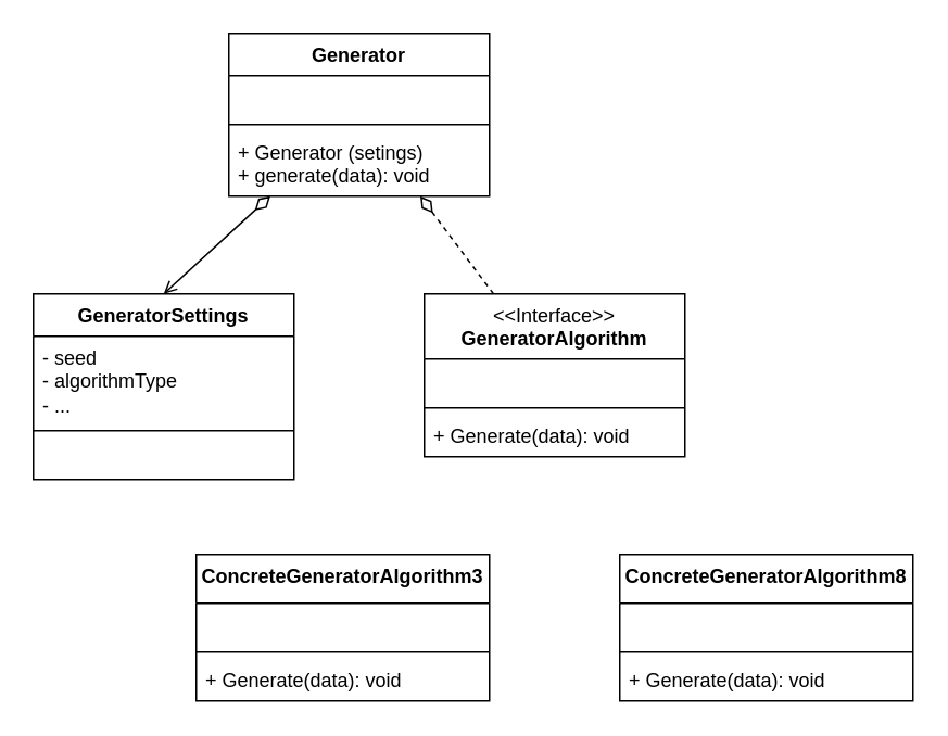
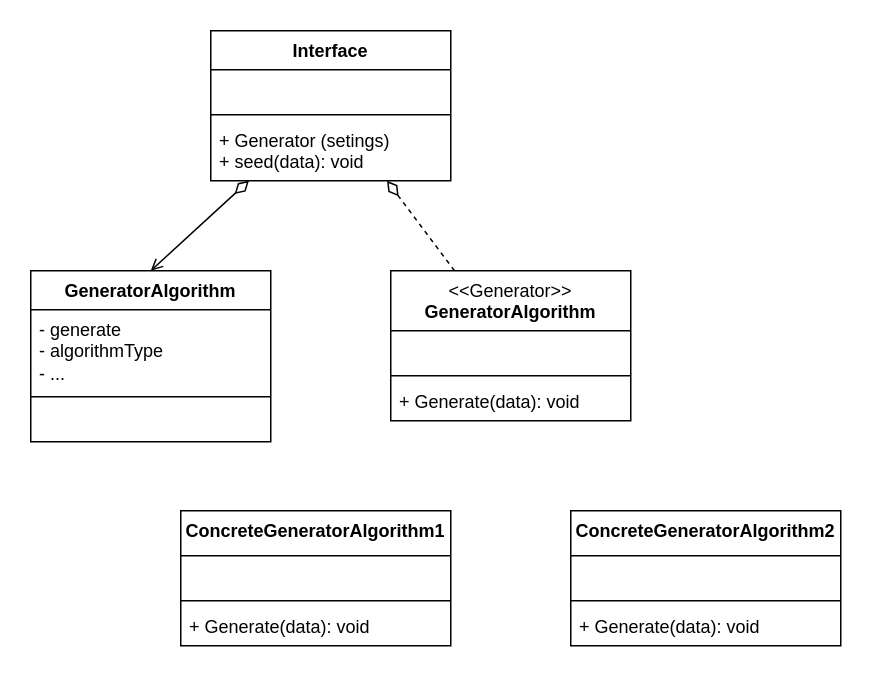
  <mxCell id="0" />
  <mxCell id="1" parent="0" />
  <mxCell id="2" style="rounded=0;orthogonalLoop=1;jettySize=auto;html=1;entryX=0.5;entryY=0;entryDx=0;entryDy=0;startArrow=diamondThin;startFill=0;endArrow=open;endFill=0;startSize=10;" edge="1" parent="1" source="4" target="12"><mxGeometry relative="1" as="geometry" /></mxCell>
  <mxCell id="3" style="rounded=0;orthogonalLoop=1;jettySize=auto;html=1;startArrow=diamondThin;startFill=0;endArrow=none;endFill=0;startSize=10;dashed=1;" edge="1" parent="1" source="4" target="8"><mxGeometry relative="1" as="geometry" /></mxCell>
- <mxCell id="4" value="Generator" style="swimlane;fontStyle=1;align=center;verticalAlign=top;childLayout=stackLayout;horizontal=1;startSize=26;horizontalStack=0;resizeParent=1;resizeParentMax=0;resizeLast=0;collapsible=1;marginBottom=0;whiteSpace=wrap;html=1;" vertex="1" parent="1"><mxGeometry x="140" y="20" width="160" height="100" as="geometry" /></mxCell>
+ <mxCell id="4" value="Interface" style="swimlane;fontStyle=1;align=center;verticalAlign=top;childLayout=stackLayout;horizontal=1;startSize=26;horizontalStack=0;resizeParent=1;resizeParentMax=0;resizeLast=0;collapsible=1;marginBottom=0;whiteSpace=wrap;html=1;" vertex="1" parent="1"><mxGeometry x="140" y="20" width="160" height="100" as="geometry" /></mxCell>
  <mxCell id="5" value="&amp;nbsp;" style="text;strokeColor=none;fillColor=none;align=left;verticalAlign=top;spacingLeft=4;spacingRight=4;overflow=hidden;rotatable=0;points=[[0,0.5],[1,0.5]];portConstraint=eastwest;whiteSpace=wrap;html=1;" vertex="1" parent="4"><mxGeometry y="26" width="160" height="26" as="geometry" /></mxCell>
  <mxCell id="6" value="" style="line;strokeWidth=1;fillColor=none;align=left;verticalAlign=middle;spacingTop=-1;spacingLeft=3;spacingRight=3;rotatable=0;labelPosition=right;points=[];portConstraint=eastwest;strokeColor=inherit;" vertex="1" parent="4"><mxGeometry y="52" width="160" height="8" as="geometry" /></mxCell>
- <mxCell id="7" value="&lt;div&gt;+ Generator (setings)&lt;/div&gt;+ generate(data): void" style="text;strokeColor=none;fillColor=none;align=left;verticalAlign=top;spacingLeft=4;spacingRight=4;overflow=hidden;rotatable=0;points=[[0,0.5],[1,0.5]];portConstraint=eastwest;whiteSpace=wrap;html=1;" vertex="1" parent="4"><mxGeometry y="60" width="160" height="40" as="geometry" /></mxCell>
- <mxCell id="8" value="&lt;div&gt;&lt;span style=&quot;font-weight: normal;&quot;&gt;&amp;lt;&amp;lt;Interface&amp;gt;&amp;gt;&lt;/span&gt;&lt;/div&gt;GeneratorAlgorithm" style="swimlane;fontStyle=1;align=center;verticalAlign=top;childLayout=stackLayout;horizontal=1;startSize=40;horizontalStack=0;resizeParent=1;resizeParentMax=0;resizeLast=0;collapsible=1;marginBottom=0;whiteSpace=wrap;html=1;" vertex="1" parent="1"><mxGeometry x="260" y="180" width="160" height="100" as="geometry" /></mxCell>
+ <mxCell id="7" value="&lt;div&gt;+ Generator (setings)&lt;/div&gt;+ seed(data): void" style="text;strokeColor=none;fillColor=none;align=left;verticalAlign=top;spacingLeft=4;spacingRight=4;overflow=hidden;rotatable=0;points=[[0,0.5],[1,0.5]];portConstraint=eastwest;whiteSpace=wrap;html=1;" vertex="1" parent="4"><mxGeometry y="60" width="160" height="40" as="geometry" /></mxCell>
+ <mxCell id="8" value="&lt;div&gt;&lt;span style=&quot;font-weight: normal;&quot;&gt;&amp;lt;&amp;lt;Generator&amp;gt;&amp;gt;&lt;/span&gt;&lt;/div&gt;GeneratorAlgorithm" style="swimlane;fontStyle=1;align=center;verticalAlign=top;childLayout=stackLayout;horizontal=1;startSize=40;horizontalStack=0;resizeParent=1;resizeParentMax=0;resizeLast=0;collapsible=1;marginBottom=0;whiteSpace=wrap;html=1;" vertex="1" parent="1"><mxGeometry x="260" y="180" width="160" height="100" as="geometry" /></mxCell>
  <mxCell id="9" value="&amp;nbsp;" style="text;strokeColor=none;fillColor=none;align=left;verticalAlign=top;spacingLeft=4;spacingRight=4;overflow=hidden;rotatable=0;points=[[0,0.5],[1,0.5]];portConstraint=eastwest;whiteSpace=wrap;html=1;" vertex="1" parent="8"><mxGeometry y="40" width="160" height="26" as="geometry" /></mxCell>
  <mxCell id="10" value="" style="line;strokeWidth=1;fillColor=none;align=left;verticalAlign=middle;spacingTop=-1;spacingLeft=3;spacingRight=3;rotatable=0;labelPosition=right;points=[];portConstraint=eastwest;strokeColor=inherit;" vertex="1" parent="8"><mxGeometry y="66" width="160" height="8" as="geometry" /></mxCell>
  <mxCell id="11" value="+ Generate(data): void" style="text;strokeColor=none;fillColor=none;align=left;verticalAlign=top;spacingLeft=4;spacingRight=4;overflow=hidden;rotatable=0;points=[[0,0.5],[1,0.5]];portConstraint=eastwest;whiteSpace=wrap;html=1;" vertex="1" parent="8"><mxGeometry y="74" width="160" height="26" as="geometry" /></mxCell>
- <mxCell id="12" value="GeneratorSettings" style="swimlane;fontStyle=1;align=center;verticalAlign=top;childLayout=stackLayout;horizontal=1;startSize=26;horizontalStack=0;resizeParent=1;resizeParentMax=0;resizeLast=0;collapsible=1;marginBottom=0;whiteSpace=wrap;html=1;" vertex="1" parent="1"><mxGeometry x="20" y="180" width="160" height="114" as="geometry" /></mxCell>
- <mxCell id="13" value="- seed&lt;div&gt;- algorithmType&lt;/div&gt;&lt;div&gt;- ...&lt;/div&gt;" style="text;strokeColor=none;fillColor=none;align=left;verticalAlign=top;spacingLeft=4;spacingRight=4;overflow=hidden;rotatable=0;points=[[0,0.5],[1,0.5]];portConstraint=eastwest;whiteSpace=wrap;html=1;" vertex="1" parent="12"><mxGeometry y="26" width="160" height="54" as="geometry" /></mxCell>
+ <mxCell id="12" value="GeneratorAlgorithm" style="swimlane;fontStyle=1;align=center;verticalAlign=top;childLayout=stackLayout;horizontal=1;startSize=26;horizontalStack=0;resizeParent=1;resizeParentMax=0;resizeLast=0;collapsible=1;marginBottom=0;whiteSpace=wrap;html=1;" vertex="1" parent="1"><mxGeometry x="20" y="180" width="160" height="114" as="geometry" /></mxCell>
+ <mxCell id="13" value="- generate&lt;div&gt;- algorithmType&lt;/div&gt;&lt;div&gt;- ...&lt;/div&gt;" style="text;strokeColor=none;fillColor=none;align=left;verticalAlign=top;spacingLeft=4;spacingRight=4;overflow=hidden;rotatable=0;points=[[0,0.5],[1,0.5]];portConstraint=eastwest;whiteSpace=wrap;html=1;" vertex="1" parent="12"><mxGeometry y="26" width="160" height="54" as="geometry" /></mxCell>
  <mxCell id="14" value="" style="line;strokeWidth=1;fillColor=none;align=left;verticalAlign=middle;spacingTop=-1;spacingLeft=3;spacingRight=3;rotatable=0;labelPosition=right;points=[];portConstraint=eastwest;strokeColor=inherit;" vertex="1" parent="12"><mxGeometry y="80" width="160" height="8" as="geometry" /></mxCell>
  <mxCell id="15" value="&amp;nbsp;" style="text;strokeColor=none;fillColor=none;align=left;verticalAlign=top;spacingLeft=4;spacingRight=4;overflow=hidden;rotatable=0;points=[[0,0.5],[1,0.5]];portConstraint=eastwest;whiteSpace=wrap;html=1;" vertex="1" parent="12"><mxGeometry y="88" width="160" height="26" as="geometry" /></mxCell>
- <mxCell id="16" value="&lt;div&gt;&lt;span style=&quot;background-color: initial;&quot;&gt;ConcreteGeneratorAlgorithm3&lt;/span&gt;&lt;br&gt;&lt;/div&gt;" style="swimlane;fontStyle=1;align=center;verticalAlign=top;childLayout=stackLayout;horizontal=1;startSize=30;horizontalStack=0;resizeParent=1;resizeParentMax=0;resizeLast=0;collapsible=1;marginBottom=0;whiteSpace=wrap;html=1;" vertex="1" parent="1"><mxGeometry x="120" y="340" width="180" height="90" as="geometry" /></mxCell>
+ <mxCell id="16" value="&lt;div&gt;&lt;span style=&quot;background-color: initial;&quot;&gt;ConcreteGeneratorAlgorithm1&lt;/span&gt;&lt;br&gt;&lt;/div&gt;" style="swimlane;fontStyle=1;align=center;verticalAlign=top;childLayout=stackLayout;horizontal=1;startSize=30;horizontalStack=0;resizeParent=1;resizeParentMax=0;resizeLast=0;collapsible=1;marginBottom=0;whiteSpace=wrap;html=1;" vertex="1" parent="1"><mxGeometry x="120" y="340" width="180" height="90" as="geometry" /></mxCell>
  <mxCell id="17" value="&amp;nbsp;" style="text;strokeColor=none;fillColor=none;align=left;verticalAlign=top;spacingLeft=4;spacingRight=4;overflow=hidden;rotatable=0;points=[[0,0.5],[1,0.5]];portConstraint=eastwest;whiteSpace=wrap;html=1;" vertex="1" parent="16"><mxGeometry y="30" width="180" height="26" as="geometry" /></mxCell>
  <mxCell id="18" value="" style="line;strokeWidth=1;fillColor=none;align=left;verticalAlign=middle;spacingTop=-1;spacingLeft=3;spacingRight=3;rotatable=0;labelPosition=right;points=[];portConstraint=eastwest;strokeColor=inherit;" vertex="1" parent="16"><mxGeometry y="56" width="180" height="8" as="geometry" /></mxCell>
  <mxCell id="19" value="+ Generate(data): void" style="text;strokeColor=none;fillColor=none;align=left;verticalAlign=top;spacingLeft=4;spacingRight=4;overflow=hidden;rotatable=0;points=[[0,0.5],[1,0.5]];portConstraint=eastwest;whiteSpace=wrap;html=1;" vertex="1" parent="16"><mxGeometry y="64" width="180" height="26" as="geometry" /></mxCell>
- <mxCell id="20" value="&lt;div&gt;&lt;span style=&quot;background-color: initial;&quot;&gt;ConcreteGeneratorAlgorithm8&lt;/span&gt;&lt;br&gt;&lt;/div&gt;" style="swimlane;fontStyle=1;align=center;verticalAlign=top;childLayout=stackLayout;horizontal=1;startSize=30;horizontalStack=0;resizeParent=1;resizeParentMax=0;resizeLast=0;collapsible=1;marginBottom=0;whiteSpace=wrap;html=1;" vertex="1" parent="1"><mxGeometry x="380" y="340" width="180" height="90" as="geometry" /></mxCell>
+ <mxCell id="20" value="&lt;div&gt;&lt;span style=&quot;background-color: initial;&quot;&gt;ConcreteGeneratorAlgorithm2&lt;/span&gt;&lt;br&gt;&lt;/div&gt;" style="swimlane;fontStyle=1;align=center;verticalAlign=top;childLayout=stackLayout;horizontal=1;startSize=30;horizontalStack=0;resizeParent=1;resizeParentMax=0;resizeLast=0;collapsible=1;marginBottom=0;whiteSpace=wrap;html=1;" vertex="1" parent="1"><mxGeometry x="380" y="340" width="180" height="90" as="geometry" /></mxCell>
  <mxCell id="21" value="&amp;nbsp;" style="text;strokeColor=none;fillColor=none;align=left;verticalAlign=top;spacingLeft=4;spacingRight=4;overflow=hidden;rotatable=0;points=[[0,0.5],[1,0.5]];portConstraint=eastwest;whiteSpace=wrap;html=1;" vertex="1" parent="20"><mxGeometry y="30" width="180" height="26" as="geometry" /></mxCell>
  <mxCell id="22" value="" style="line;strokeWidth=1;fillColor=none;align=left;verticalAlign=middle;spacingTop=-1;spacingLeft=3;spacingRight=3;rotatable=0;labelPosition=right;points=[];portConstraint=eastwest;strokeColor=inherit;" vertex="1" parent="20"><mxGeometry y="56" width="180" height="8" as="geometry" /></mxCell>
  <mxCell id="23" value="+ Generate(data): void" style="text;strokeColor=none;fillColor=none;align=left;verticalAlign=top;spacingLeft=4;spacingRight=4;overflow=hidden;rotatable=0;points=[[0,0.5],[1,0.5]];portConstraint=eastwest;whiteSpace=wrap;html=1;" vertex="1" parent="20"><mxGeometry y="64" width="180" height="26" as="geometry" /></mxCell>
